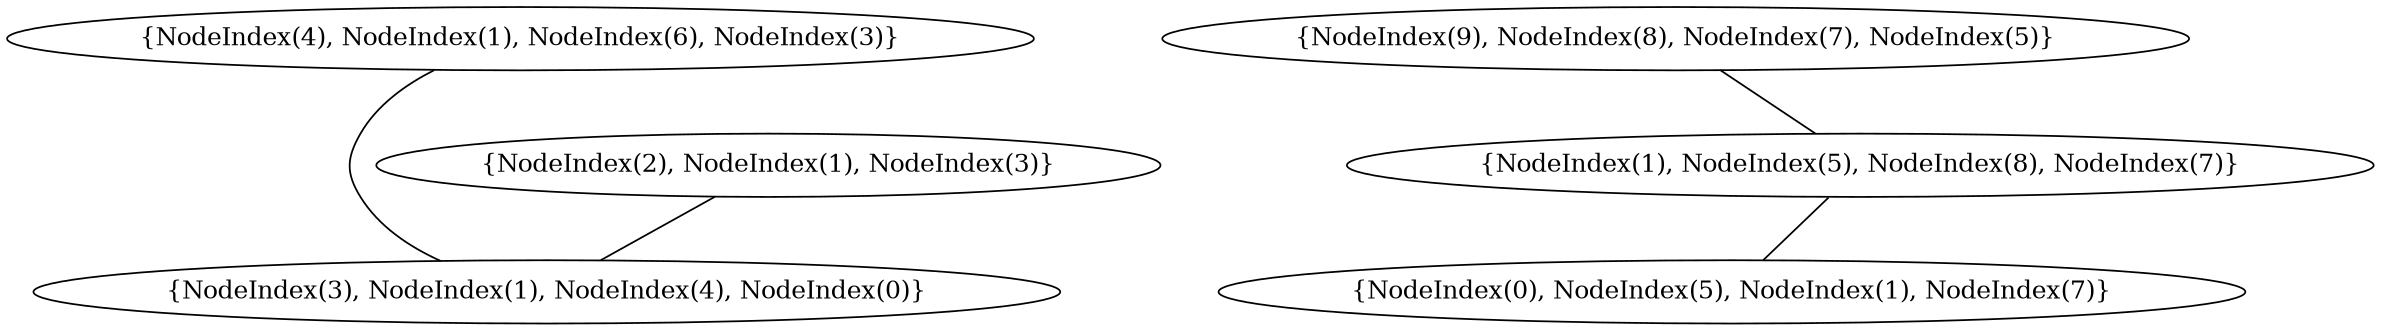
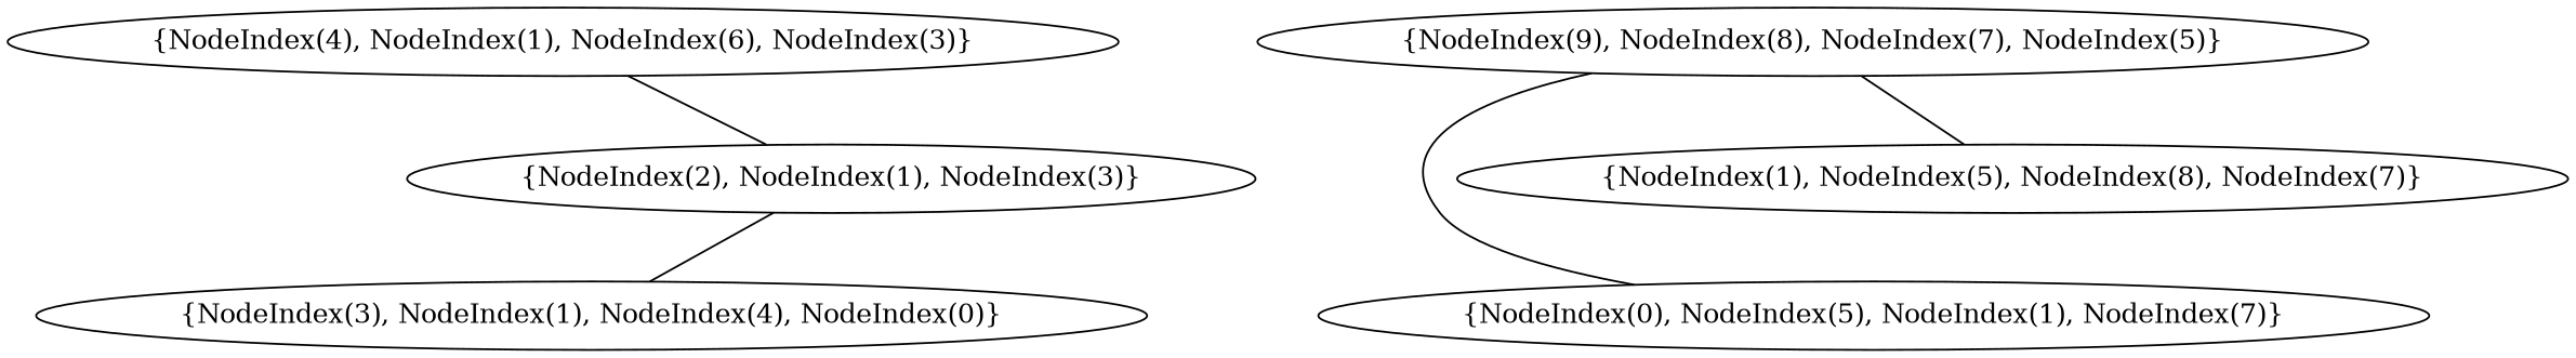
  graph {
    n1 [label="{NodeIndex(3), NodeIndex(1), NodeIndex(4), NodeIndex(0)}"]
    n2 [label="{NodeIndex(0), NodeIndex(5), NodeIndex(1), NodeIndex(7)}"]
    n3 [label="{NodeIndex(2), NodeIndex(1), NodeIndex(3)}"]
    n4 [label="{NodeIndex(4), NodeIndex(1), NodeIndex(6), NodeIndex(3)}"]
    n5 [label="{NodeIndex(1), NodeIndex(5), NodeIndex(8), NodeIndex(7)}"]
    n6 [label="{NodeIndex(9), NodeIndex(8), NodeIndex(7), NodeIndex(5)}"]
    n3 -- n1
-   n4 -- n1
-   n5 -- n2
+   n4 -- n3
+   n6 -- n2
    n6 -- n5
  }
